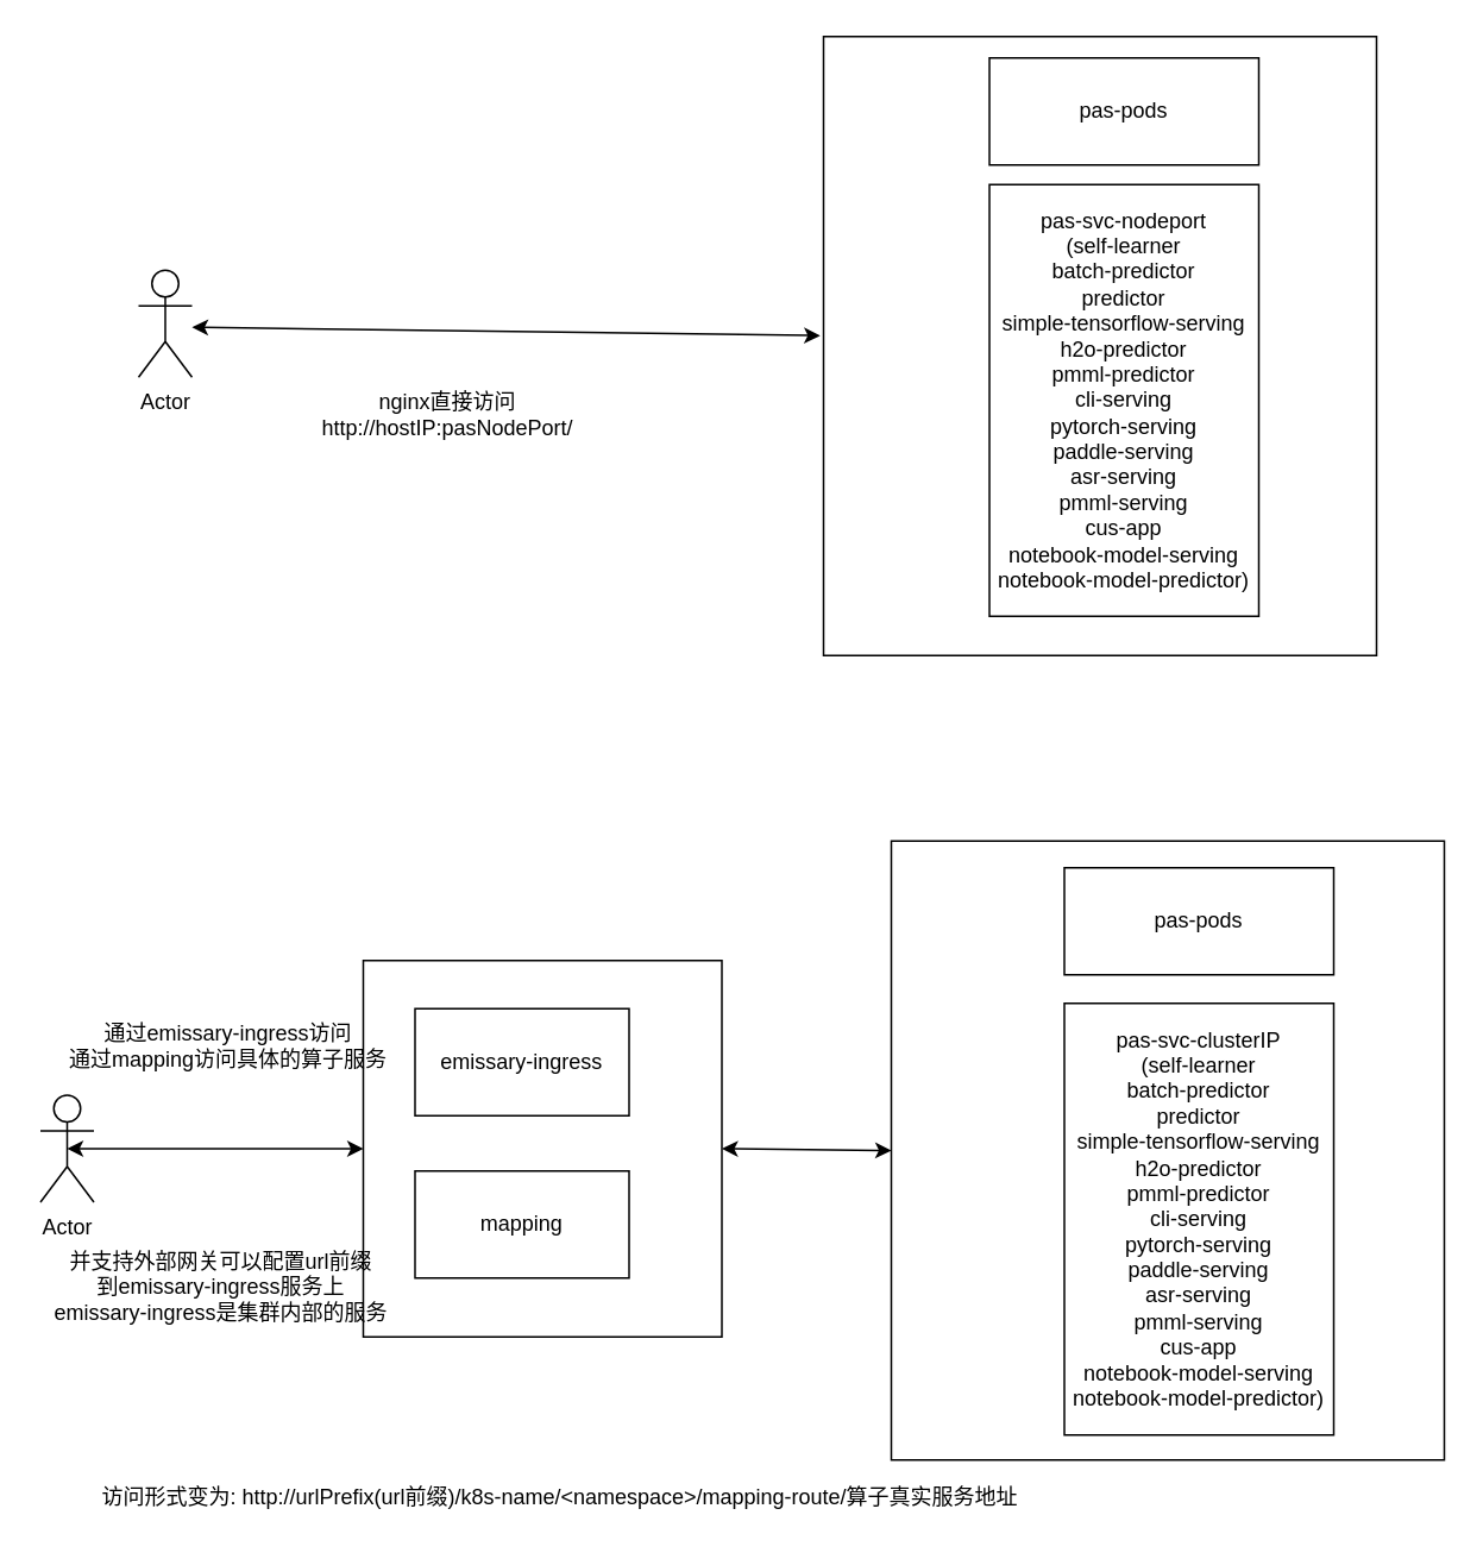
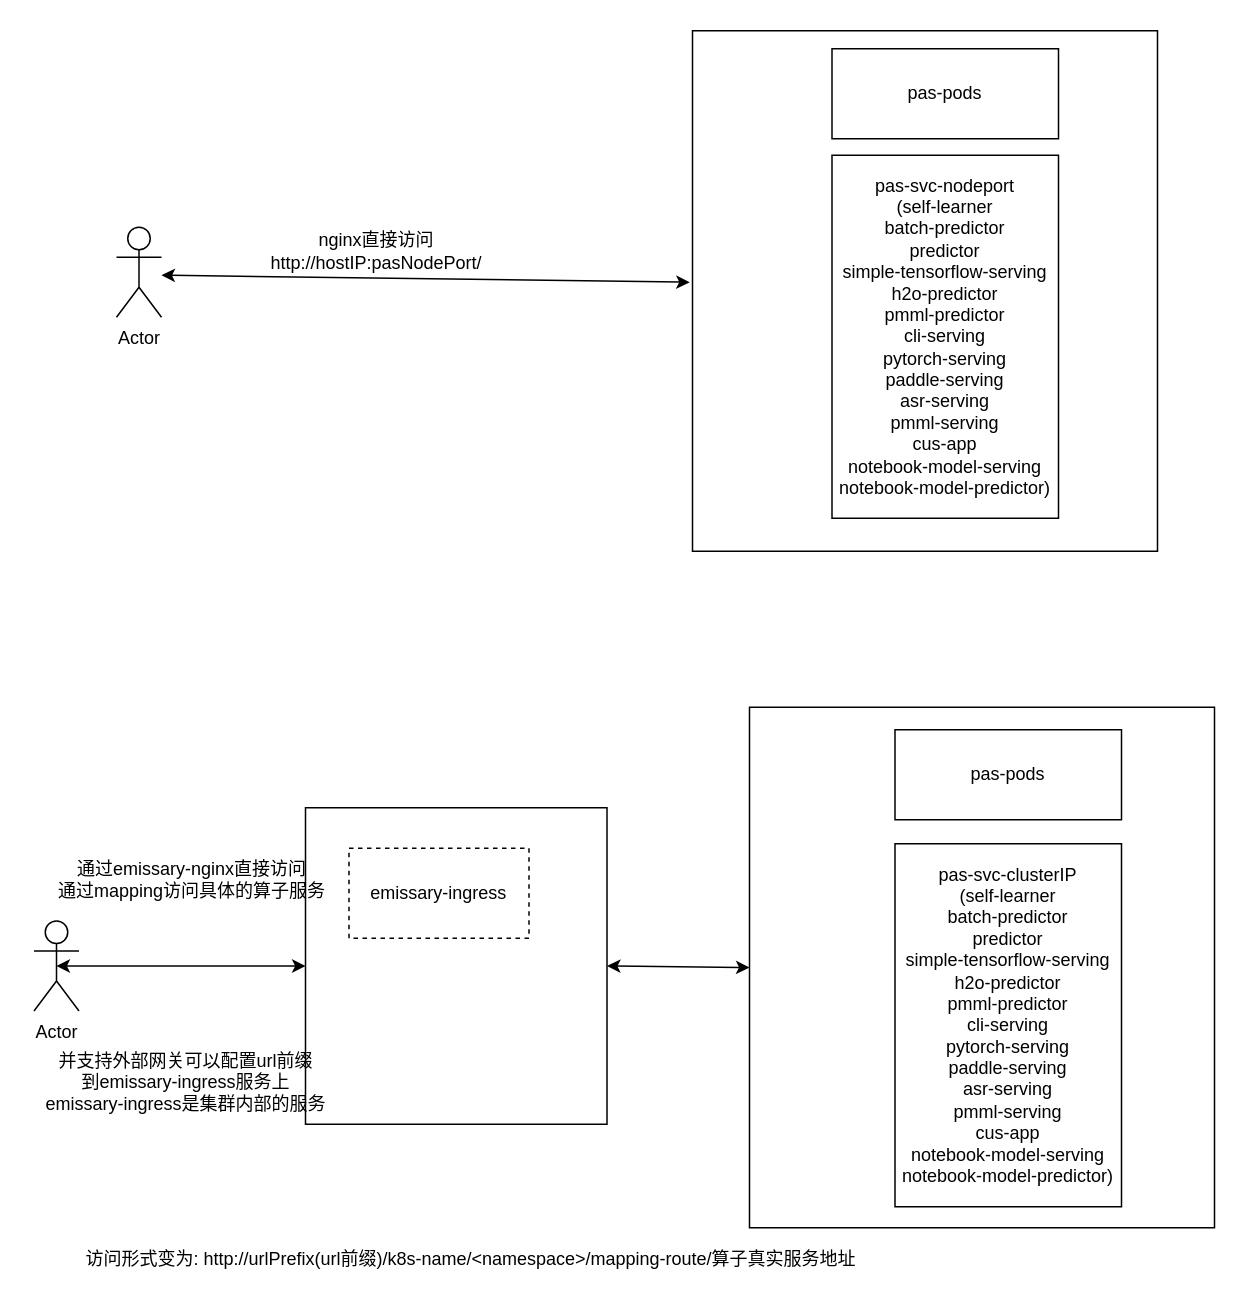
  <mxCell id="0" />
  <mxCell id="1" parent="0" />
  <mxCell id="2" value="Actor" style="shape=umlActor;verticalLabelPosition=bottom;verticalAlign=top;html=1;outlineConnect=0;" vertex="1" parent="1"><mxGeometry x="77" y="151" width="30" height="60" as="geometry" /></mxCell>
  <mxCell id="3" value="" style="rounded=0;whiteSpace=wrap;html=1;" vertex="1" parent="1"><mxGeometry x="461" y="20" width="310" height="347" as="geometry" /></mxCell>
  <mxCell id="4" value="pas-pods" style="rounded=0;whiteSpace=wrap;html=1;" vertex="1" parent="1"><mxGeometry x="554" y="32" width="151" height="60" as="geometry" /></mxCell>
  <mxCell id="5" value="pas-svc-nodeport&lt;br&gt;(self-learner&lt;br&gt;batch-predictor&lt;br&gt;predictor&lt;br&gt;simple-tensorflow-serving&lt;br&gt;h2o-predictor&lt;br&gt;pmml-predictor&lt;br&gt;cli-serving&lt;br&gt;pytorch-serving&lt;br&gt;paddle-serving&lt;br&gt;asr-serving&lt;br&gt;pmml-serving&lt;br&gt;cus-app&lt;br&gt;notebook-model-serving&lt;br&gt;notebook-model-predictor)" style="rounded=0;whiteSpace=wrap;html=1;" vertex="1" parent="1"><mxGeometry x="554" y="103" width="151" height="242" as="geometry" /></mxCell>
  <mxCell id="6" value="" style="endArrow=classic;startArrow=classic;html=1;rounded=0;entryX=-0.006;entryY=0.478;entryDx=0;entryDy=0;entryPerimeter=0;" edge="1" parent="1"><mxGeometry width="50" height="50" relative="1" as="geometry"><mxPoint x="107" y="182.999" as="sourcePoint" /><mxPoint x="459.14" y="187.666" as="targetPoint" /></mxGeometry></mxCell>
- <mxCell id="7" value="nginx直接访问&lt;br&gt;http://hostIP:pasNodePort/" style="text;html=1;align=center;verticalAlign=middle;resizable=0;points=[];autosize=1;strokeColor=none;fillColor=none;" vertex="1" parent="1"><mxGeometry x="170" y="211" width="159" height="41" as="geometry" /></mxCell>
+ <mxCell id="7" value="nginx直接访问&lt;br&gt;http://hostIP:pasNodePort/" style="text;html=1;align=center;verticalAlign=middle;resizable=0;points=[];autosize=1;strokeColor=none;fillColor=none;" vertex="1" parent="1"><mxGeometry x="170" y="146" width="159" height="41" as="geometry" /></mxCell>
  <mxCell id="8" value="Actor" style="shape=umlActor;verticalLabelPosition=bottom;verticalAlign=top;html=1;outlineConnect=0;" vertex="1" parent="1"><mxGeometry y="613.5" width="30" height="60" as="geometry" x="22" /></mxCell>
  <mxCell id="9" value="" style="rounded=0;whiteSpace=wrap;html=1;" vertex="1" parent="1"><mxGeometry x="499" y="471" width="310" height="347" as="geometry" /></mxCell>
  <mxCell id="10" value="pas-svc-clusterIP&lt;br&gt;(self-learner&lt;br&gt;batch-predictor&lt;br&gt;predictor&lt;br&gt;simple-tensorflow-serving&lt;br&gt;h2o-predictor&lt;br&gt;pmml-predictor&lt;br&gt;cli-serving&lt;br&gt;pytorch-serving&lt;br&gt;paddle-serving&lt;br&gt;asr-serving&lt;br&gt;pmml-serving&lt;br&gt;cus-app&lt;br&gt;notebook-model-serving&lt;br&gt;notebook-model-predictor)" style="rounded=0;whiteSpace=wrap;html=1;" vertex="1" parent="1"><mxGeometry x="596" y="562" width="151" height="242" as="geometry" /></mxCell>
  <mxCell id="11" value="pas-pods" style="rounded=0;whiteSpace=wrap;html=1;" vertex="1" parent="1"><mxGeometry x="596" y="486" width="151" height="60" as="geometry" /></mxCell>
  <mxCell id="12" value="" style="rounded=0;whiteSpace=wrap;html=1;" vertex="1" parent="1"><mxGeometry x="203" y="538" width="201" height="211" as="geometry" /></mxCell>
- <mxCell id="13" value="emissary-ingress" style="rounded=0;whiteSpace=wrap;html=1;" vertex="1" parent="1"><mxGeometry x="232" y="565" width="120" height="60" as="geometry" /></mxCell>
- <mxCell id="14" value="mapping" style="rounded=0;whiteSpace=wrap;html=1;" vertex="1" parent="1"><mxGeometry x="232" y="656" width="120" height="60" as="geometry" /></mxCell>
+ <mxCell id="13" value="emissary-ingress" style="rounded=0;whiteSpace=wrap;html=1;dashed=1;" vertex="1" parent="1"><mxGeometry x="232" y="565" width="120" height="60" as="geometry" /></mxCell>
  <mxCell id="15" value="" style="endArrow=classic;startArrow=classic;html=1;rounded=0;entryX=1;entryY=0.5;entryDx=0;entryDy=0;exitX=0;exitY=0.5;exitDx=0;exitDy=0;" edge="1" parent="1" source="9" target="12"><mxGeometry width="50" height="50" relative="1" as="geometry"><mxPoint x="529" y="722" as="sourcePoint" /><mxPoint x="469" y="664" as="targetPoint" /></mxGeometry></mxCell>
  <mxCell id="16" value="" style="endArrow=classic;startArrow=classic;html=1;rounded=0;exitX=0.5;exitY=0.5;exitDx=0;exitDy=0;exitPerimeter=0;entryX=0;entryY=0.5;entryDx=0;entryDy=0;" edge="1" parent="1" source="8" target="12"><mxGeometry width="50" height="50" relative="1" as="geometry"><mxPoint x="132" y="692" as="sourcePoint" /><mxPoint x="182" y="642" as="targetPoint" /></mxGeometry></mxCell>
- <mxCell id="17" value="通过emissary-ingress访问&lt;br&gt;通过mapping访问具体的算子服务" style="text;html=1;align=center;verticalAlign=middle;resizable=0;points=[];autosize=1;strokeColor=none;fillColor=none;" vertex="1" parent="1"><mxGeometry x="29" y="565" width="196" height="41" as="geometry" /></mxCell>
+ <mxCell id="17" value="通过emissary-nginx直接访问&lt;br&gt;通过mapping访问具体的算子服务" style="text;html=1;align=center;verticalAlign=middle;resizable=0;points=[];autosize=1;strokeColor=none;fillColor=none;" vertex="1" parent="1"><mxGeometry x="29" y="565" width="196" height="41" as="geometry" /></mxCell>
  <mxCell id="18" value="并支持外部网关可以配置url前缀&lt;br&gt;到emissary-ingress服务上&lt;br&gt;emissary-ingress是集群内部的服务" style="text;html=1;align=center;verticalAlign=middle;resizable=0;points=[];autosize=1;strokeColor=none;fillColor=none;" vertex="1" parent="1"><mxGeometry x="20" y="693" width="205" height="55" as="geometry" /></mxCell>
  <mxCell id="19" value="访问形式变为: http://urlPrefix(url前缀)/k8s-name/&amp;lt;namespace&amp;gt;/mapping-route/算子真实服务地址" style="text;html=1;align=center;verticalAlign=middle;resizable=0;points=[];autosize=1;strokeColor=none;fillColor=none;" vertex="1" parent="1"><mxGeometry x="47" y="826" width="531" height="26" as="geometry" /></mxCell>
